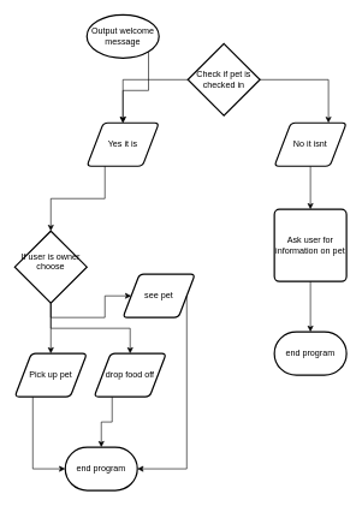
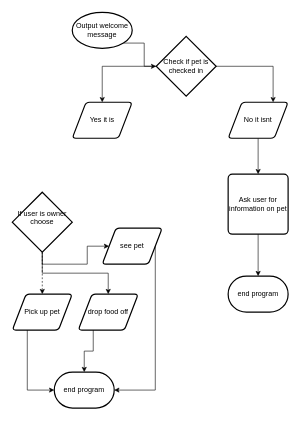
  <mxCell id="0" />
  <mxCell id="1" parent="0" />
- <mxCell id="2" style="edgeStyle=orthogonalEdgeStyle;rounded=0;orthogonalLoop=1;jettySize=auto;html=1;exitX=0.855;exitY=0.855;exitDx=0;exitDy=0;exitPerimeter=0;" edge="1" parent="1" source="3" target="7"><mxGeometry relative="1" as="geometry" /></mxCell>
+ <mxCell id="2" style="edgeStyle=orthogonalEdgeStyle;rounded=0;orthogonalLoop=1;jettySize=auto;html=1;exitX=0.855;exitY=0.855;exitDx=0;exitDy=0;exitPerimeter=0;" edge="1" parent="1" source="3" target="6"><mxGeometry relative="1" as="geometry" /></mxCell>
  <mxCell id="3" value="Output welcome message" style="strokeWidth=2;html=1;shape=mxgraph.flowchart.start_1;whiteSpace=wrap;" vertex="1" parent="1"><mxGeometry x="120" y="20" width="100" height="60" as="geometry" /></mxCell>
  <mxCell id="4" style="edgeStyle=orthogonalEdgeStyle;rounded=0;orthogonalLoop=1;jettySize=auto;html=1;exitX=0;exitY=0.5;exitDx=0;exitDy=0;exitPerimeter=0;" edge="1" parent="1" source="6" target="7"><mxGeometry relative="1" as="geometry" /></mxCell>
  <mxCell id="5" style="edgeStyle=orthogonalEdgeStyle;rounded=0;orthogonalLoop=1;jettySize=auto;html=1;exitX=1;exitY=0.5;exitDx=0;exitDy=0;exitPerimeter=0;entryX=0.75;entryY=0;entryDx=0;entryDy=0;" edge="1" parent="1" source="6" target="9"><mxGeometry relative="1" as="geometry" /></mxCell>
  <mxCell id="6" value="Check if pet is checked in" style="strokeWidth=2;html=1;shape=mxgraph.flowchart.decision;whiteSpace=wrap;" vertex="1" parent="1"><mxGeometry x="260" y="60" width="100" height="100" as="geometry" /></mxCell>
  <mxCell id="7" value="Yes it is" style="shape=parallelogram;html=1;strokeWidth=2;perimeter=parallelogramPerimeter;whiteSpace=wrap;rounded=1;arcSize=12;size=0.23;" vertex="1" parent="1"><mxGeometry x="120" y="170" width="100" height="60" as="geometry" /></mxCell>
  <mxCell id="8" style="edgeStyle=orthogonalEdgeStyle;rounded=0;orthogonalLoop=1;jettySize=auto;html=1;exitX=0.5;exitY=1;exitDx=0;exitDy=0;entryX=0.5;entryY=0;entryDx=0;entryDy=0;" edge="1" parent="1" source="9" target="10"><mxGeometry relative="1" as="geometry" /></mxCell>
  <mxCell id="9" value="No it isnt" style="shape=parallelogram;html=1;strokeWidth=2;perimeter=parallelogramPerimeter;whiteSpace=wrap;rounded=1;arcSize=12;size=0.23;" vertex="1" parent="1"><mxGeometry x="380" y="170" width="100" height="60" as="geometry" /></mxCell>
  <mxCell id="10" value="&lt;div&gt;Ask user for information on pet&lt;/div&gt;" style="rounded=1;whiteSpace=wrap;html=1;absoluteArcSize=1;arcSize=14;strokeWidth=2;" vertex="1" parent="1"><mxGeometry x="380" y="290" width="100" height="100" as="geometry" /></mxCell>
- <mxCell id="11" style="edgeStyle=orthogonalEdgeStyle;rounded=0;orthogonalLoop=1;jettySize=auto;html=1;exitX=0.5;exitY=1;exitDx=0;exitDy=0;exitPerimeter=0;entryX=0.5;entryY=0;entryDx=0;entryDy=0;" edge="1" parent="1" source="14" target="16"><mxGeometry relative="1" as="geometry" /></mxCell>
+ <mxCell id="11" style="edgeStyle=orthogonalEdgeStyle;rounded=0;orthogonalLoop=1;jettySize=auto;html=1;exitX=0.5;exitY=1;exitDx=0;exitDy=0;exitPerimeter=0;entryX=0.5;entryY=0;entryDx=0;entryDy=0;dashed=1;" edge="1" parent="1" source="14" target="16"><mxGeometry relative="1" as="geometry" /></mxCell>
  <mxCell id="12" style="edgeStyle=orthogonalEdgeStyle;rounded=0;orthogonalLoop=1;jettySize=auto;html=1;exitX=0.5;exitY=1;exitDx=0;exitDy=0;exitPerimeter=0;entryX=0.5;entryY=0;entryDx=0;entryDy=0;" edge="1" parent="1" source="14" target="18"><mxGeometry relative="1" as="geometry" /></mxCell>
  <mxCell id="13" style="edgeStyle=orthogonalEdgeStyle;rounded=0;orthogonalLoop=1;jettySize=auto;html=1;exitX=0.5;exitY=1;exitDx=0;exitDy=0;exitPerimeter=0;" edge="1" parent="1" source="14" target="17"><mxGeometry relative="1" as="geometry" /></mxCell>
  <mxCell id="14" value="&lt;div&gt;If user is owner&lt;/div&gt;&lt;div&gt;choose&lt;/div&gt;&lt;div&gt;&lt;br&gt;&lt;/div&gt;" style="strokeWidth=2;html=1;shape=mxgraph.flowchart.decision;whiteSpace=wrap;" vertex="1" parent="1"><mxGeometry x="20" y="320" width="100" height="100" as="geometry" /></mxCell>
- <mxCell id="15" style="edgeStyle=orthogonalEdgeStyle;rounded=0;orthogonalLoop=1;jettySize=auto;html=1;exitX=0.25;exitY=1;exitDx=0;exitDy=0;entryX=0.5;entryY=0;entryDx=0;entryDy=0;entryPerimeter=0;" edge="1" parent="1" source="7" target="14"><mxGeometry relative="1" as="geometry" /></mxCell>
  <mxCell id="16" value="Pick up pet" style="shape=parallelogram;html=1;strokeWidth=2;perimeter=parallelogramPerimeter;whiteSpace=wrap;rounded=1;arcSize=12;size=0.23;" vertex="1" parent="1"><mxGeometry x="20" y="490" width="100" height="60" as="geometry" /></mxCell>
  <mxCell id="17" value="see pet" style="shape=parallelogram;html=1;strokeWidth=2;perimeter=parallelogramPerimeter;whiteSpace=wrap;rounded=1;arcSize=12;size=0.23;" vertex="1" parent="1"><mxGeometry x="170" y="380" width="100" height="60" as="geometry" /></mxCell>
  <mxCell id="18" value="drop food off" style="shape=parallelogram;html=1;strokeWidth=2;perimeter=parallelogramPerimeter;whiteSpace=wrap;rounded=1;arcSize=12;size=0.23;" vertex="1" parent="1"><mxGeometry x="130" y="490" width="100" height="60" as="geometry" /></mxCell>
  <mxCell id="19" value="end program" style="strokeWidth=2;html=1;shape=mxgraph.flowchart.terminator;whiteSpace=wrap;" vertex="1" parent="1"><mxGeometry x="90" y="620" width="100" height="60" as="geometry" /></mxCell>
  <mxCell id="20" style="edgeStyle=orthogonalEdgeStyle;rounded=0;orthogonalLoop=1;jettySize=auto;html=1;exitX=1;exitY=0.5;exitDx=0;exitDy=0;entryX=1;entryY=0.5;entryDx=0;entryDy=0;entryPerimeter=0;" edge="1" parent="1" source="17" target="19"><mxGeometry relative="1" as="geometry" /></mxCell>
  <mxCell id="21" style="edgeStyle=orthogonalEdgeStyle;rounded=0;orthogonalLoop=1;jettySize=auto;html=1;exitX=0.25;exitY=1;exitDx=0;exitDy=0;entryX=0.5;entryY=0;entryDx=0;entryDy=0;entryPerimeter=0;" edge="1" parent="1" source="18" target="19"><mxGeometry relative="1" as="geometry" /></mxCell>
  <mxCell id="22" style="edgeStyle=orthogonalEdgeStyle;rounded=0;orthogonalLoop=1;jettySize=auto;html=1;exitX=0.25;exitY=1;exitDx=0;exitDy=0;entryX=0;entryY=0.5;entryDx=0;entryDy=0;entryPerimeter=0;" edge="1" parent="1" source="16" target="19"><mxGeometry relative="1" as="geometry" /></mxCell>
  <mxCell id="23" value="end program" style="strokeWidth=2;html=1;shape=mxgraph.flowchart.terminator;whiteSpace=wrap;" vertex="1" parent="1"><mxGeometry x="380" y="460" width="100" height="60" as="geometry" /></mxCell>
  <mxCell id="24" style="edgeStyle=orthogonalEdgeStyle;rounded=0;orthogonalLoop=1;jettySize=auto;html=1;exitX=0.5;exitY=1;exitDx=0;exitDy=0;entryX=0.5;entryY=0;entryDx=0;entryDy=0;entryPerimeter=0;" edge="1" parent="1" source="10" target="23"><mxGeometry relative="1" as="geometry" /></mxCell>
